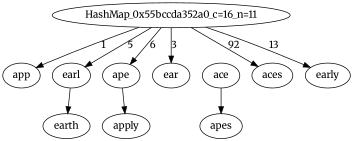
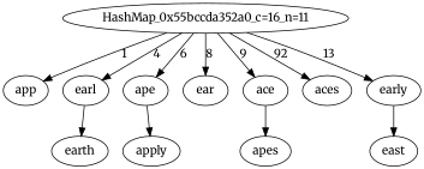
  digraph {
    fontname=Merriweather
    node [fontname=Merriweather]
    edge [fontname=Merriweather]
    "HashMap_0x55bccda352a0_c=16_n=11"
    app
    earl
    ape
    ear
    ace
    aces
    early
    earth
    apply
    apes
+   east
    "HashMap_0x55bccda352a0_c=16_n=11" -> app [label=1]
-   "HashMap_0x55bccda352a0_c=16_n=11" -> earl [label=5]
+   "HashMap_0x55bccda352a0_c=16_n=11" -> earl [label=4]
    "HashMap_0x55bccda352a0_c=16_n=11" -> ape [label=6]
-   "HashMap_0x55bccda352a0_c=16_n=11" -> ear [label=3]
+   "HashMap_0x55bccda352a0_c=16_n=11" -> ear [label=8]
+   "HashMap_0x55bccda352a0_c=16_n=11" -> ace [label=9]
    "HashMap_0x55bccda352a0_c=16_n=11" -> aces [label=92]
    "HashMap_0x55bccda352a0_c=16_n=11" -> early [label=13]
    earl -> earth
    ape -> apply
    ace -> apes
+   early -> east
  }
